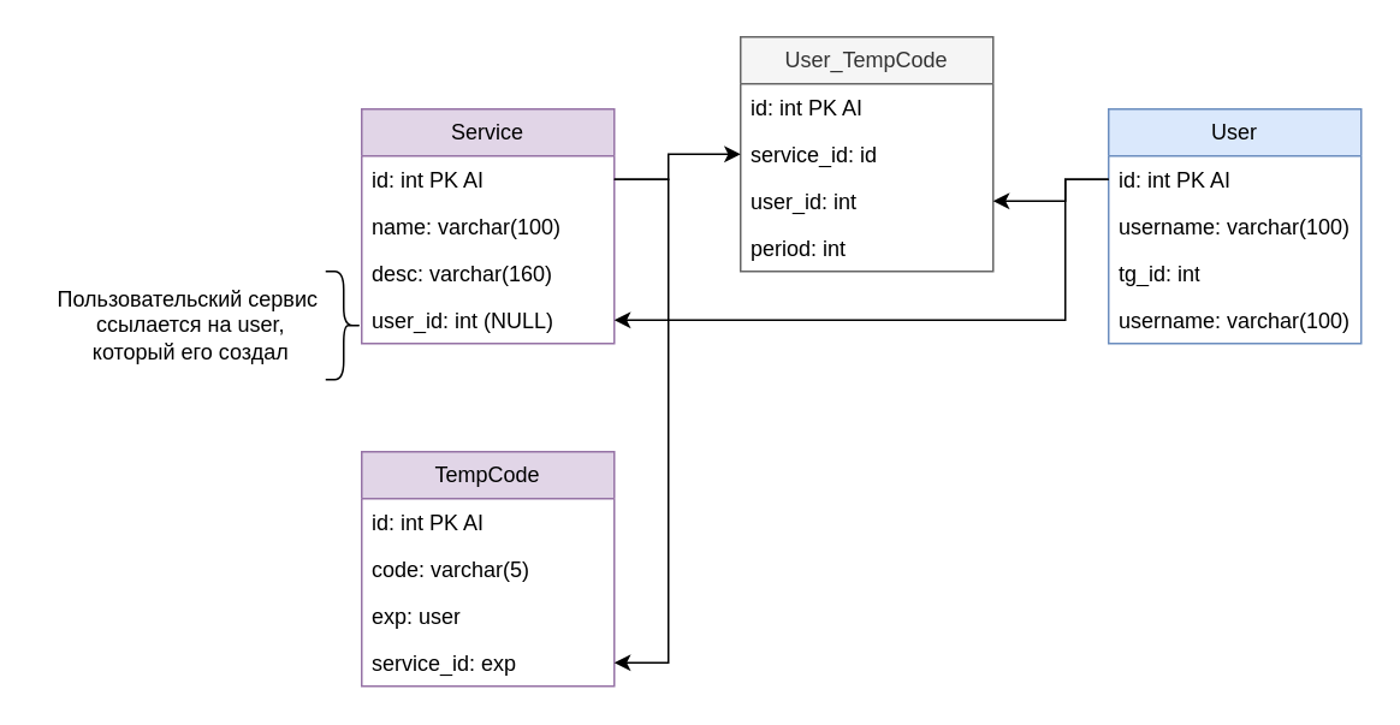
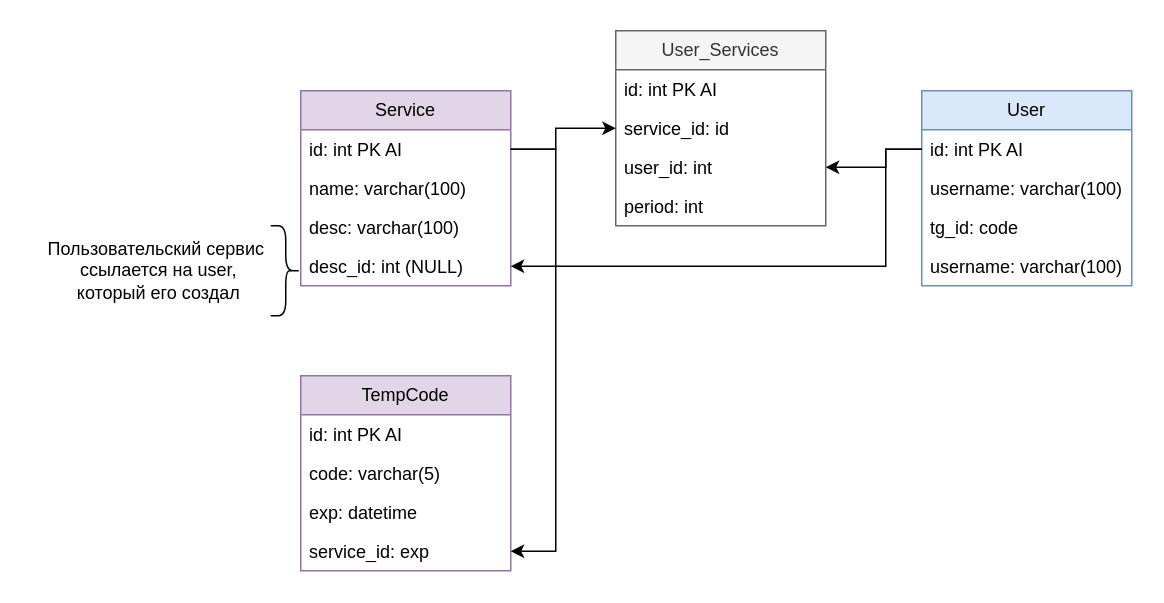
  <mxCell id="0" />
  <mxCell id="1" parent="0" />
  <mxCell id="2" value="Service" style="swimlane;fontStyle=0;childLayout=stackLayout;horizontal=1;startSize=26;fillColor=#e1d5e7;horizontalStack=0;resizeParent=1;resizeParentMax=0;resizeLast=0;collapsible=1;marginBottom=0;whiteSpace=wrap;html=1;strokeColor=#9673a6;" parent="1" vertex="1"><mxGeometry y="60" width="140" height="130" as="geometry" x="200" /></mxCell>
  <mxCell id="3" value="id: int PK AI" style="text;strokeColor=none;fillColor=none;align=left;verticalAlign=top;spacingLeft=4;spacingRight=4;overflow=hidden;rotatable=0;points=[[0,0.5],[1,0.5]];portConstraint=eastwest;whiteSpace=wrap;html=1;" parent="2" vertex="1"><mxGeometry y="26" width="140" height="26" as="geometry" /></mxCell>
  <mxCell id="4" value="name: varchar(100)" style="text;strokeColor=none;fillColor=none;align=left;verticalAlign=top;spacingLeft=4;spacingRight=4;overflow=hidden;rotatable=0;points=[[0,0.5],[1,0.5]];portConstraint=eastwest;whiteSpace=wrap;html=1;" parent="2" vertex="1"><mxGeometry y="52" width="140" height="26" as="geometry" /></mxCell>
- <mxCell id="5" value="desc: varchar(160)" style="text;strokeColor=none;fillColor=none;align=left;verticalAlign=top;spacingLeft=4;spacingRight=4;overflow=hidden;rotatable=0;points=[[0,0.5],[1,0.5]];portConstraint=eastwest;whiteSpace=wrap;html=1;" parent="2" vertex="1"><mxGeometry y="78" width="140" height="26" as="geometry" /></mxCell>
- <mxCell id="6" value="user_id: int (NULL)" style="text;strokeColor=none;fillColor=none;align=left;verticalAlign=top;spacingLeft=4;spacingRight=4;overflow=hidden;rotatable=0;points=[[0,0.5],[1,0.5]];portConstraint=eastwest;whiteSpace=wrap;html=1;" parent="2" vertex="1"><mxGeometry y="104" width="140" height="26" as="geometry" /></mxCell>
+ <mxCell id="5" value="desc: varchar(100)" style="text;strokeColor=none;fillColor=none;align=left;verticalAlign=top;spacingLeft=4;spacingRight=4;overflow=hidden;rotatable=0;points=[[0,0.5],[1,0.5]];portConstraint=eastwest;whiteSpace=wrap;html=1;" parent="2" vertex="1"><mxGeometry y="78" width="140" height="26" as="geometry" /></mxCell>
+ <mxCell id="6" value="desc_id: int (NULL)" style="text;strokeColor=none;fillColor=none;align=left;verticalAlign=top;spacingLeft=4;spacingRight=4;overflow=hidden;rotatable=0;points=[[0,0.5],[1,0.5]];portConstraint=eastwest;whiteSpace=wrap;html=1;" parent="2" vertex="1"><mxGeometry y="104" width="140" height="26" as="geometry" /></mxCell>
  <mxCell id="7" value="User" style="swimlane;fontStyle=0;childLayout=stackLayout;horizontal=1;startSize=26;fillColor=#dae8fc;horizontalStack=0;resizeParent=1;resizeParentMax=0;resizeLast=0;collapsible=1;marginBottom=0;whiteSpace=wrap;html=1;strokeColor=#6c8ebf;" vertex="1" parent="1"><mxGeometry x="614" y="60" width="140" height="130" as="geometry" /></mxCell>
  <mxCell id="8" value="id: int PK AI" style="text;strokeColor=none;fillColor=none;align=left;verticalAlign=top;spacingLeft=4;spacingRight=4;overflow=hidden;rotatable=0;points=[[0,0.5],[1,0.5]];portConstraint=eastwest;whiteSpace=wrap;html=1;" vertex="1" parent="7"><mxGeometry y="26" width="140" height="26" as="geometry" /></mxCell>
  <mxCell id="9" value="username: varchar(100)" style="text;strokeColor=none;fillColor=none;align=left;verticalAlign=top;spacingLeft=4;spacingRight=4;overflow=hidden;rotatable=0;points=[[0,0.5],[1,0.5]];portConstraint=eastwest;whiteSpace=wrap;html=1;" vertex="1" parent="7"><mxGeometry y="52" width="140" height="26" as="geometry" /></mxCell>
- <mxCell id="10" value="tg_id: int" style="text;strokeColor=none;fillColor=none;align=left;verticalAlign=top;spacingLeft=4;spacingRight=4;overflow=hidden;rotatable=0;points=[[0,0.5],[1,0.5]];portConstraint=eastwest;whiteSpace=wrap;html=1;" vertex="1" parent="7"><mxGeometry y="78" width="140" height="26" as="geometry" /></mxCell>
+ <mxCell id="10" value="tg_id: code" style="text;strokeColor=none;fillColor=none;align=left;verticalAlign=top;spacingLeft=4;spacingRight=4;overflow=hidden;rotatable=0;points=[[0,0.5],[1,0.5]];portConstraint=eastwest;whiteSpace=wrap;html=1;" vertex="1" parent="7"><mxGeometry y="78" width="140" height="26" as="geometry" /></mxCell>
  <mxCell id="11" value="username: varchar(100)" style="text;strokeColor=none;fillColor=none;align=left;verticalAlign=top;spacingLeft=4;spacingRight=4;overflow=hidden;rotatable=0;points=[[0,0.5],[1,0.5]];portConstraint=eastwest;whiteSpace=wrap;html=1;" vertex="1" parent="7"><mxGeometry y="104" width="140" height="26" as="geometry" /></mxCell>
- <mxCell id="12" value="User_TempCode" style="swimlane;fontStyle=0;childLayout=stackLayout;horizontal=1;startSize=26;fillColor=#f5f5f5;horizontalStack=0;resizeParent=1;resizeParentMax=0;resizeLast=0;collapsible=1;marginBottom=0;whiteSpace=wrap;html=1;fontColor=#333333;strokeColor=#666666;" vertex="1" parent="1"><mxGeometry x="410" y="20" width="140" height="130" as="geometry" /></mxCell>
+ <mxCell id="12" value="User_Services" style="swimlane;fontStyle=0;childLayout=stackLayout;horizontal=1;startSize=26;fillColor=#f5f5f5;horizontalStack=0;resizeParent=1;resizeParentMax=0;resizeLast=0;collapsible=1;marginBottom=0;whiteSpace=wrap;html=1;fontColor=#333333;strokeColor=#666666;" vertex="1" parent="1"><mxGeometry x="410" y="20" width="140" height="130" as="geometry" /></mxCell>
  <mxCell id="13" value="id: int PK AI" style="text;strokeColor=none;fillColor=none;align=left;verticalAlign=top;spacingLeft=4;spacingRight=4;overflow=hidden;rotatable=0;points=[[0,0.5],[1,0.5]];portConstraint=eastwest;whiteSpace=wrap;html=1;" vertex="1" parent="12"><mxGeometry y="26" width="140" height="26" as="geometry" /></mxCell>
  <mxCell id="14" value="service_id: id" style="text;strokeColor=none;fillColor=none;align=left;verticalAlign=top;spacingLeft=4;spacingRight=4;overflow=hidden;rotatable=0;points=[[0,0.5],[1,0.5]];portConstraint=eastwest;whiteSpace=wrap;html=1;" vertex="1" parent="12"><mxGeometry y="52" width="140" height="26" as="geometry" /></mxCell>
  <mxCell id="15" value="user_id: int" style="text;strokeColor=none;fillColor=none;align=left;verticalAlign=top;spacingLeft=4;spacingRight=4;overflow=hidden;rotatable=0;points=[[0,0.5],[1,0.5]];portConstraint=eastwest;whiteSpace=wrap;html=1;" vertex="1" parent="12"><mxGeometry y="78" width="140" height="26" as="geometry" /></mxCell>
  <mxCell id="16" value="period: int" style="text;strokeColor=none;fillColor=none;align=left;verticalAlign=top;spacingLeft=4;spacingRight=4;overflow=hidden;rotatable=0;points=[[0,0.5],[1,0.5]];portConstraint=eastwest;whiteSpace=wrap;html=1;" vertex="1" parent="12"><mxGeometry y="104" width="140" height="26" as="geometry" /></mxCell>
  <mxCell id="17" style="edgeStyle=orthogonalEdgeStyle;rounded=0;orthogonalLoop=1;jettySize=auto;html=1;exitX=0;exitY=0.5;exitDx=0;exitDy=0;entryX=1;entryY=0.5;entryDx=0;entryDy=0;" edge="1" parent="1" source="8" target="15"><mxGeometry relative="1" as="geometry"><Array as="points"><mxPoint x="590" y="99" /><mxPoint x="590" y="111" /></Array></mxGeometry></mxCell>
  <mxCell id="18" style="edgeStyle=orthogonalEdgeStyle;rounded=0;orthogonalLoop=1;jettySize=auto;html=1;exitX=1;exitY=0.5;exitDx=0;exitDy=0;entryX=0;entryY=0.5;entryDx=0;entryDy=0;" edge="1" parent="1" source="3" target="14"><mxGeometry relative="1" as="geometry"><Array as="points"><mxPoint x="370" y="99" /><mxPoint x="370" y="85" /></Array></mxGeometry></mxCell>
  <mxCell id="19" style="edgeStyle=orthogonalEdgeStyle;rounded=0;orthogonalLoop=1;jettySize=auto;html=1;exitX=0;exitY=0.5;exitDx=0;exitDy=0;entryX=1;entryY=0.5;entryDx=0;entryDy=0;" edge="1" parent="1" source="8" target="6"><mxGeometry relative="1" as="geometry"><Array as="points"><mxPoint x="590" y="99" /><mxPoint x="590" y="177" /></Array></mxGeometry></mxCell>
  <mxCell id="20" value="Пользовательский сервис&amp;nbsp;&lt;br&gt;ссылается на user, &lt;br&gt;который его создал" style="text;html=1;align=center;verticalAlign=middle;resizable=0;points=[];autosize=1;strokeColor=none;fillColor=none;" vertex="1" parent="1"><mxGeometry x="20" y="150" width="170" height="60" as="geometry" /></mxCell>
  <mxCell id="21" value="" style="shape=curlyBracket;whiteSpace=wrap;html=1;rounded=1;flipH=1;labelPosition=right;verticalLabelPosition=middle;align=left;verticalAlign=middle;" vertex="1" parent="1"><mxGeometry x="180" y="150" width="20" height="60" as="geometry" /></mxCell>
  <mxCell id="22" value="TempCode" style="swimlane;fontStyle=0;childLayout=stackLayout;horizontal=1;startSize=26;fillColor=#e1d5e7;horizontalStack=0;resizeParent=1;resizeParentMax=0;resizeLast=0;collapsible=1;marginBottom=0;whiteSpace=wrap;html=1;strokeColor=#9673a6;" vertex="1" parent="1"><mxGeometry y="250" width="140" height="130" as="geometry" x="200" /></mxCell>
  <mxCell id="23" value="id: int PK AI" style="text;strokeColor=none;fillColor=none;align=left;verticalAlign=top;spacingLeft=4;spacingRight=4;overflow=hidden;rotatable=0;points=[[0,0.5],[1,0.5]];portConstraint=eastwest;whiteSpace=wrap;html=1;" vertex="1" parent="22"><mxGeometry y="26" width="140" height="26" as="geometry" /></mxCell>
  <mxCell id="24" value="code: varchar(5)" style="text;strokeColor=none;fillColor=none;align=left;verticalAlign=top;spacingLeft=4;spacingRight=4;overflow=hidden;rotatable=0;points=[[0,0.5],[1,0.5]];portConstraint=eastwest;whiteSpace=wrap;html=1;" vertex="1" parent="22"><mxGeometry y="52" width="140" height="26" as="geometry" /></mxCell>
- <mxCell id="25" value="exp: user" style="text;strokeColor=none;fillColor=none;align=left;verticalAlign=top;spacingLeft=4;spacingRight=4;overflow=hidden;rotatable=0;points=[[0,0.5],[1,0.5]];portConstraint=eastwest;whiteSpace=wrap;html=1;" vertex="1" parent="22"><mxGeometry y="78" width="140" height="26" as="geometry" /></mxCell>
+ <mxCell id="25" value="exp: datetime" style="text;strokeColor=none;fillColor=none;align=left;verticalAlign=top;spacingLeft=4;spacingRight=4;overflow=hidden;rotatable=0;points=[[0,0.5],[1,0.5]];portConstraint=eastwest;whiteSpace=wrap;html=1;" vertex="1" parent="22"><mxGeometry y="78" width="140" height="26" as="geometry" /></mxCell>
  <mxCell id="26" value="service_id: exp" style="text;strokeColor=none;fillColor=none;align=left;verticalAlign=top;spacingLeft=4;spacingRight=4;overflow=hidden;rotatable=0;points=[[0,0.5],[1,0.5]];portConstraint=eastwest;whiteSpace=wrap;html=1;" vertex="1" parent="22"><mxGeometry y="104" width="140" height="26" as="geometry" /></mxCell>
  <mxCell id="27" style="edgeStyle=orthogonalEdgeStyle;rounded=0;orthogonalLoop=1;jettySize=auto;html=1;exitX=1;exitY=0.5;exitDx=0;exitDy=0;entryX=1;entryY=0.5;entryDx=0;entryDy=0;" edge="1" parent="1" source="3" target="26"><mxGeometry relative="1" as="geometry"><Array as="points"><mxPoint x="370" y="99" /><mxPoint x="370" y="367" /></Array></mxGeometry></mxCell>
